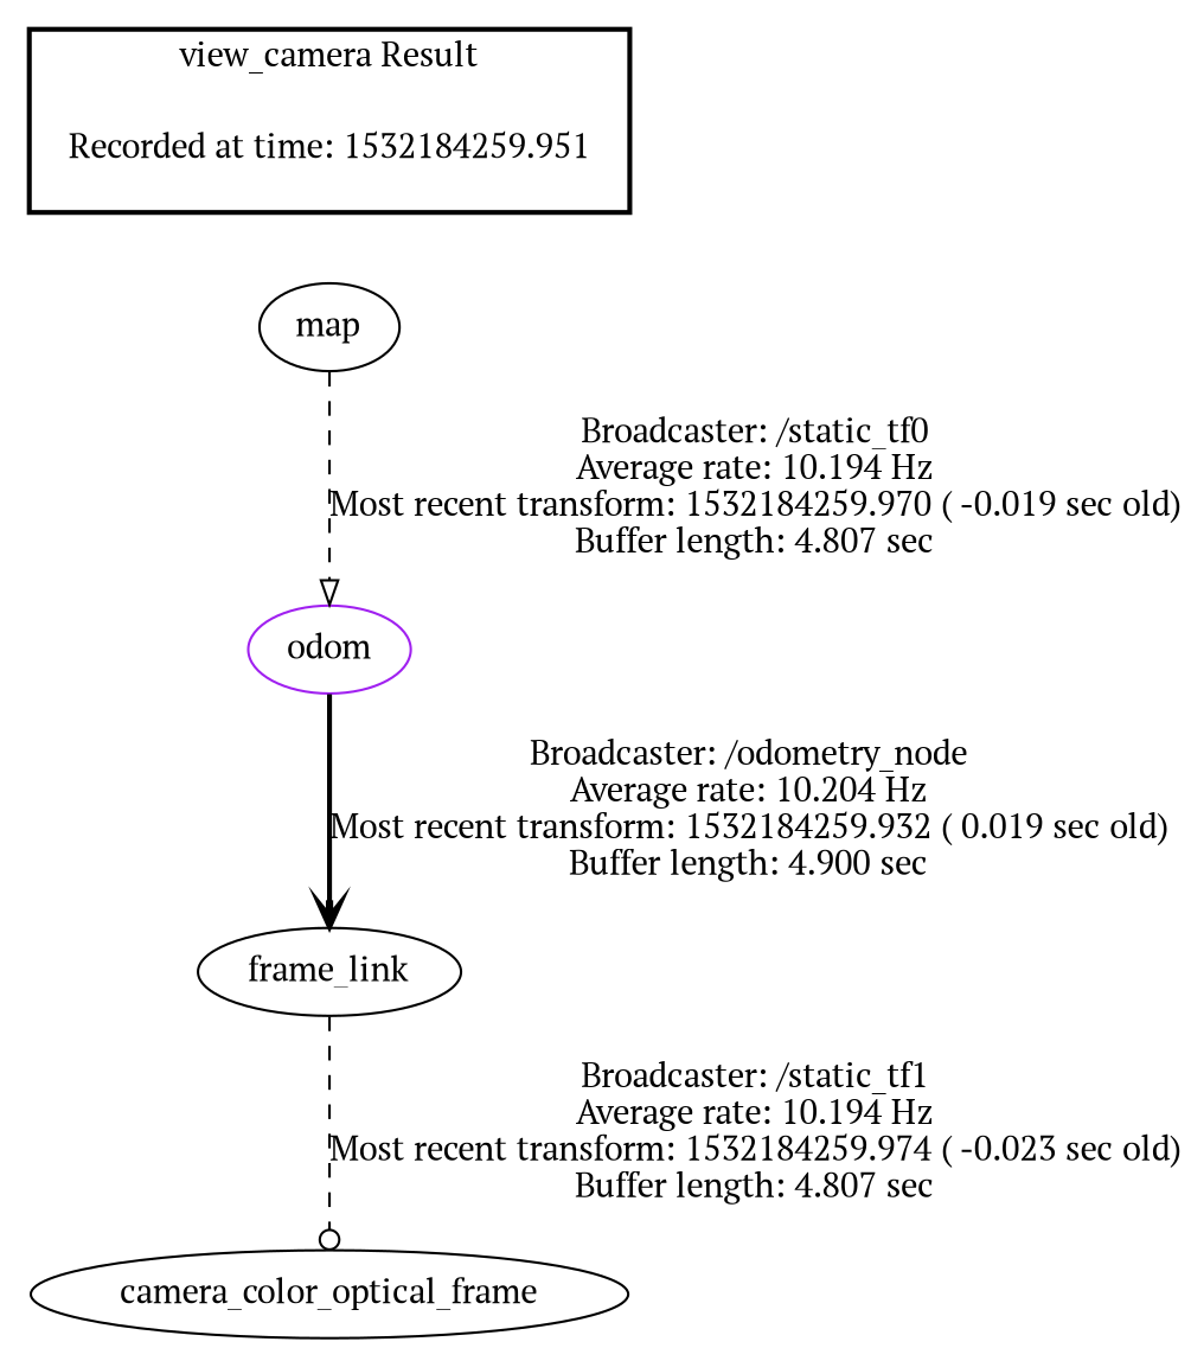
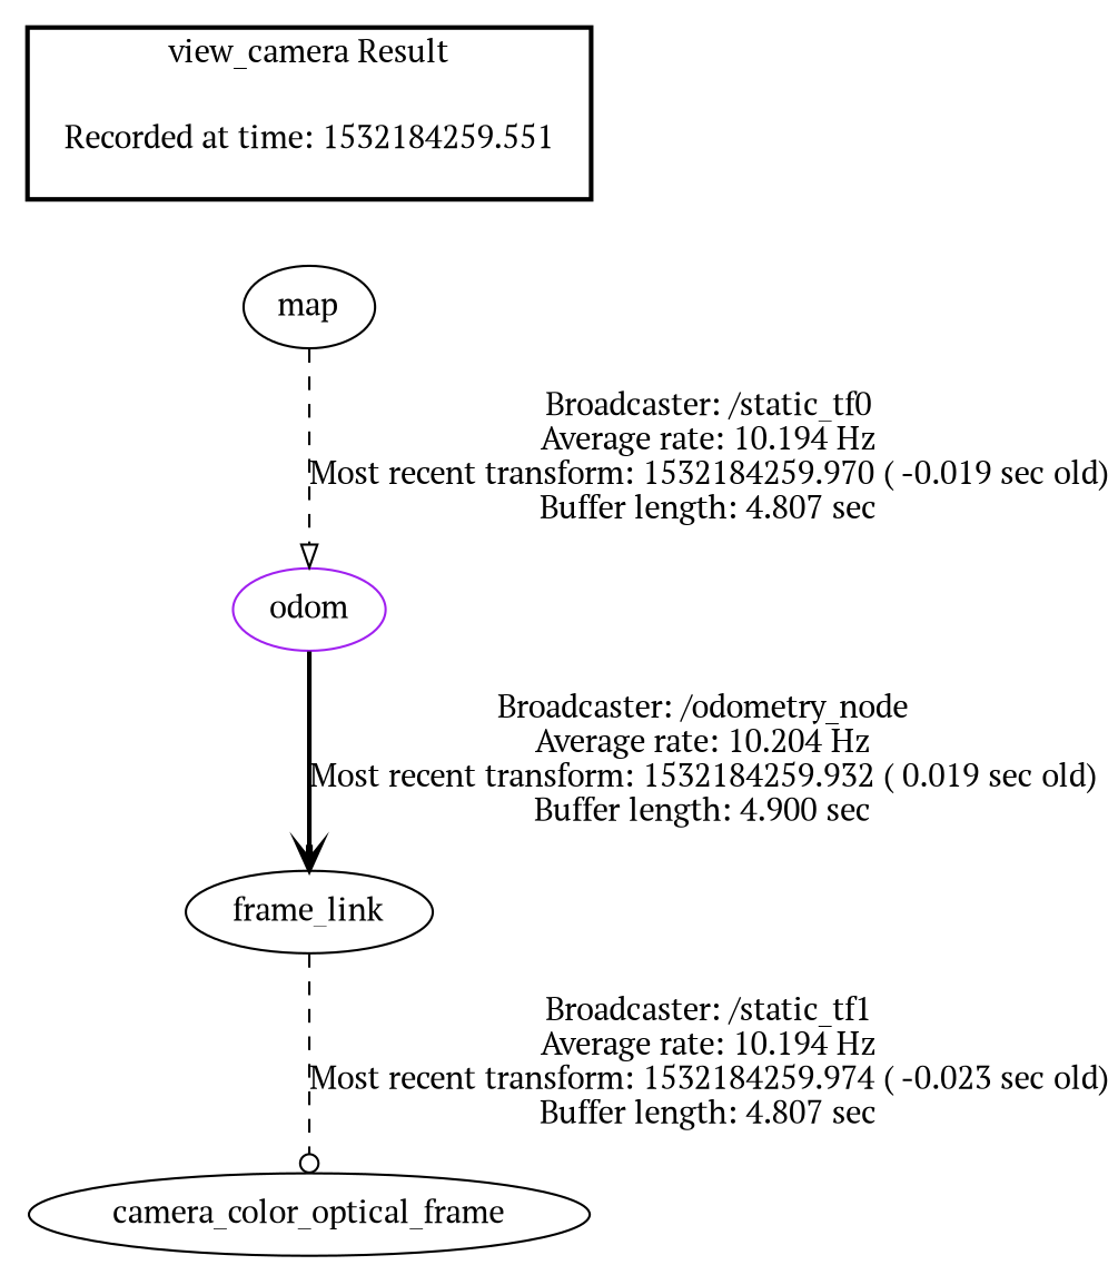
  digraph {
    fontname="PT Serif"
    node [color=black fontname="PT Serif"]
    edge [fontname="PT Serif" style=dashed]
-   "Recorded at time: 1532184259.951" [color=darkorange shape=plaintext]
+   "Recorded at time: 1532184259.951" [color=darkorange shape=plaintext label="Recorded at time: 1532184259.551"]
    map
    odom [color=purple]
    n4 [label=frame_link]
    camera_color_optical_frame
    subgraph cluster_1 {
      color=black
      label="view_camera Result"
      style=bold
      "Recorded at time: 1532184259.951"
    }
    "Recorded at time: 1532184259.951" -> map [style=invis]
    map -> odom [arrowhead=onormal label="Broadcaster: /static_tf0\nAverage rate: 10.194 Hz\nMost recent transform: 1532184259.970 ( -0.019 sec old)\nBuffer length: 4.807 sec\n"]
    odom -> n4 [arrowhead=vee label="Broadcaster: /odometry_node\nAverage rate: 10.204 Hz\nMost recent transform: 1532184259.932 ( 0.019 sec old)\nBuffer length: 4.900 sec\n" style=bold]
    n4 -> camera_color_optical_frame [arrowhead=odot label="Broadcaster: /static_tf1\nAverage rate: 10.194 Hz\nMost recent transform: 1532184259.974 ( -0.023 sec old)\nBuffer length: 4.807 sec\n"]
  }
